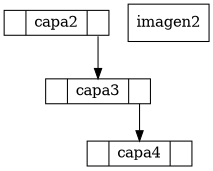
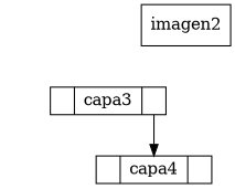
  digraph {
    node [shape=record]
    edge [headport=f1 tailport=f2]
-   n1 [height=.1 label="<f0> |<f1> capa2|<f2> "]
    n2 [height=.1 label="<f0> |<f1> capa3|<f2> "]
    n3 [height=.1 label="<f0> |<f1> capa4|<f2> "]
    n4 [group=1 label=imagen2 shape=box]
    subgraph sub_1 {
-     n1
      n2
      n3
    }
    subgraph sub_2 {
      rank=same
      n4
    }
-   n1 -> n2
    n2 -> n3
  }
